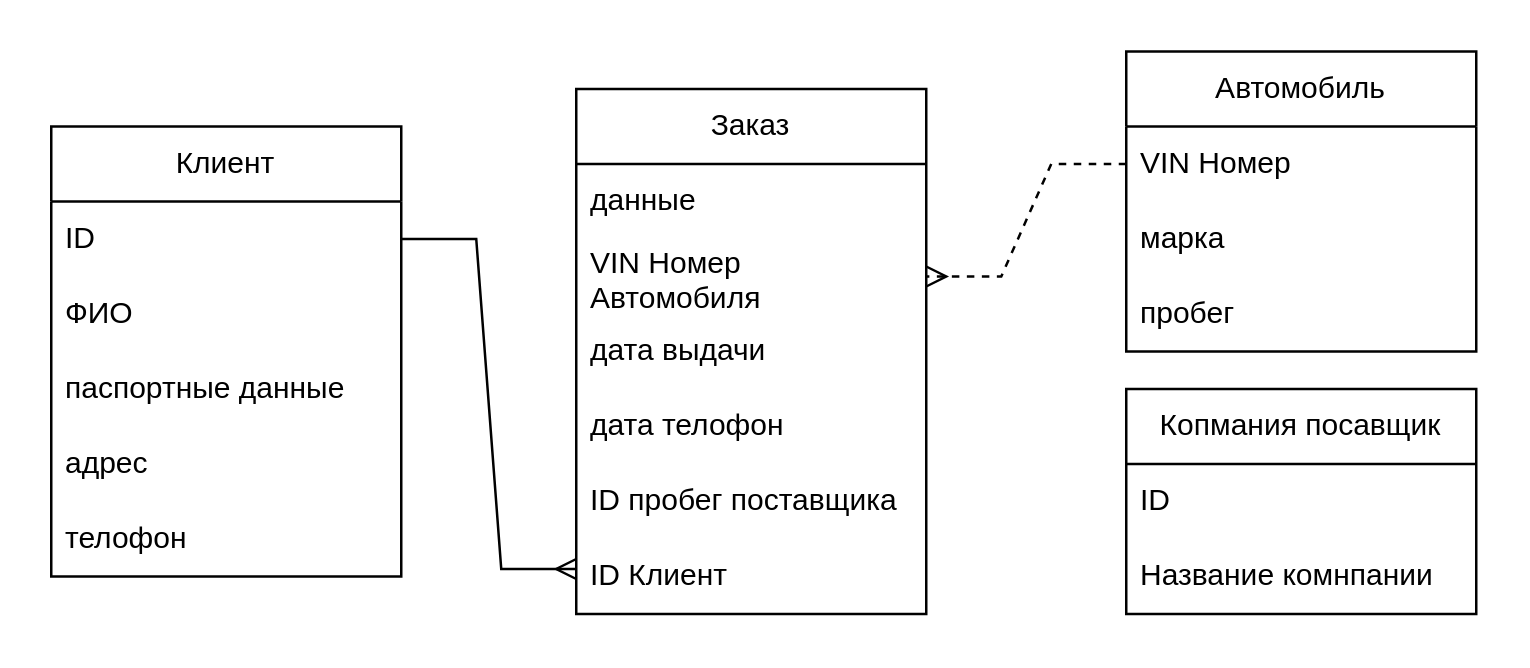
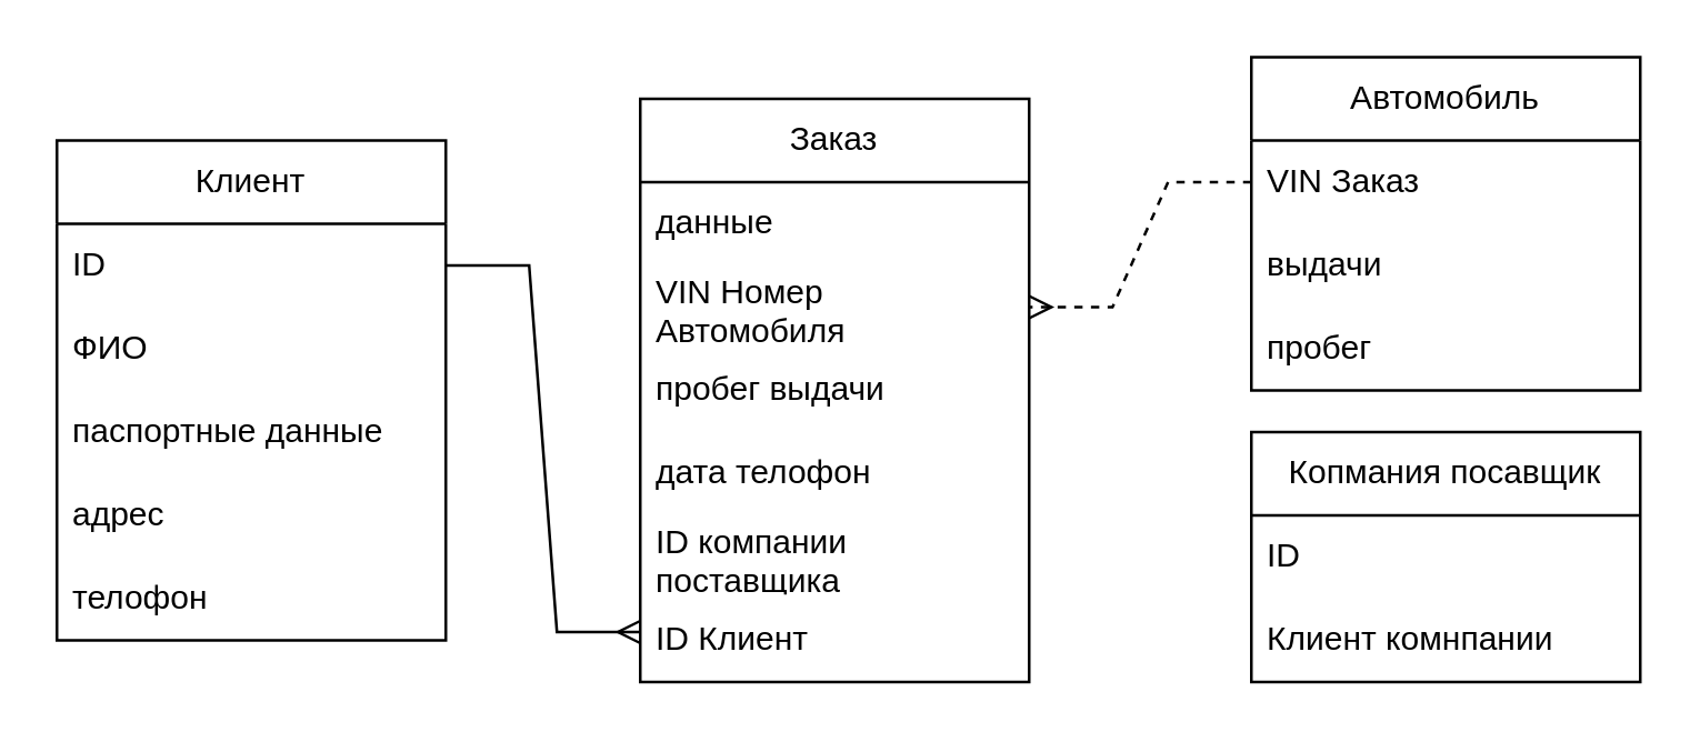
  <mxCell id="0" />
  <mxCell id="1" parent="0" />
  <mxCell id="2" value="Клиент" style="swimlane;fontStyle=0;childLayout=stackLayout;horizontal=1;startSize=30;horizontalStack=0;resizeParent=1;resizeParentMax=0;resizeLast=0;collapsible=1;marginBottom=0;whiteSpace=wrap;html=1;" parent="1" vertex="1"><mxGeometry x="20" y="50" width="140" height="180" as="geometry" /></mxCell>
  <mxCell id="3" value="ID" style="text;strokeColor=none;fillColor=none;align=left;verticalAlign=middle;spacingLeft=4;spacingRight=4;overflow=hidden;points=[[0,0.5],[1,0.5]];portConstraint=eastwest;rotatable=0;whiteSpace=wrap;html=1;" vertex="1" parent="2"><mxGeometry y="30" width="140" height="30" as="geometry" /></mxCell>
  <mxCell id="4" value="ФИО" style="text;strokeColor=none;fillColor=none;align=left;verticalAlign=middle;spacingLeft=4;spacingRight=4;overflow=hidden;points=[[0,0.5],[1,0.5]];portConstraint=eastwest;rotatable=0;whiteSpace=wrap;html=1;" parent="2" vertex="1"><mxGeometry y="60" width="140" height="30" as="geometry" /></mxCell>
  <mxCell id="5" value="паспортные данные" style="text;strokeColor=none;fillColor=none;align=left;verticalAlign=middle;spacingLeft=4;spacingRight=4;overflow=hidden;points=[[0,0.5],[1,0.5]];portConstraint=eastwest;rotatable=0;whiteSpace=wrap;html=1;" parent="2" vertex="1"><mxGeometry y="90" width="140" height="30" as="geometry" /></mxCell>
  <mxCell id="6" value="адрес" style="text;strokeColor=none;fillColor=none;align=left;verticalAlign=middle;spacingLeft=4;spacingRight=4;overflow=hidden;points=[[0,0.5],[1,0.5]];portConstraint=eastwest;rotatable=0;whiteSpace=wrap;html=1;" parent="2" vertex="1"><mxGeometry y="120" width="140" height="30" as="geometry" /></mxCell>
  <mxCell id="7" value="телофон" style="text;strokeColor=none;fillColor=none;align=left;verticalAlign=middle;spacingLeft=4;spacingRight=4;overflow=hidden;points=[[0,0.5],[1,0.5]];portConstraint=eastwest;rotatable=0;whiteSpace=wrap;html=1;" parent="2" vertex="1"><mxGeometry y="150" width="140" height="30" as="geometry" /></mxCell>
  <mxCell id="8" value="Заказ" style="swimlane;fontStyle=0;childLayout=stackLayout;horizontal=1;startSize=30;horizontalStack=0;resizeParent=1;resizeParentMax=0;resizeLast=0;collapsible=1;marginBottom=0;whiteSpace=wrap;html=1;" parent="1" vertex="1"><mxGeometry x="230" y="35" width="140" height="210" as="geometry" /></mxCell>
  <mxCell id="9" value="данные" style="text;strokeColor=none;fillColor=none;align=left;verticalAlign=middle;spacingLeft=4;spacingRight=4;overflow=hidden;points=[[0,0.5],[1,0.5]];portConstraint=eastwest;rotatable=0;whiteSpace=wrap;html=1;" parent="8" vertex="1"><mxGeometry y="30" width="140" height="30" as="geometry" /></mxCell>
  <mxCell id="10" value="VIN Номер Автомобиля" style="text;strokeColor=none;fillColor=none;align=left;verticalAlign=middle;spacingLeft=4;spacingRight=4;overflow=hidden;points=[[0,0.5],[1,0.5]];portConstraint=eastwest;rotatable=0;whiteSpace=wrap;html=1;" parent="8" vertex="1"><mxGeometry y="60" width="140" height="30" as="geometry" /></mxCell>
- <mxCell id="11" value="дата выдачи" style="text;strokeColor=none;fillColor=none;align=left;verticalAlign=middle;spacingLeft=4;spacingRight=4;overflow=hidden;points=[[0,0.5],[1,0.5]];portConstraint=eastwest;rotatable=0;whiteSpace=wrap;html=1;" parent="8" vertex="1"><mxGeometry y="90" width="140" height="30" as="geometry" /></mxCell>
+ <mxCell id="11" value="пробег выдачи" style="text;strokeColor=none;fillColor=none;align=left;verticalAlign=middle;spacingLeft=4;spacingRight=4;overflow=hidden;points=[[0,0.5],[1,0.5]];portConstraint=eastwest;rotatable=0;whiteSpace=wrap;html=1;" parent="8" vertex="1"><mxGeometry y="90" width="140" height="30" as="geometry" /></mxCell>
  <mxCell id="12" value="дата телофон" style="text;strokeColor=none;fillColor=none;align=left;verticalAlign=middle;spacingLeft=4;spacingRight=4;overflow=hidden;points=[[0,0.5],[1,0.5]];portConstraint=eastwest;rotatable=0;whiteSpace=wrap;html=1;" parent="8" vertex="1"><mxGeometry y="120" width="140" height="30" as="geometry" /></mxCell>
- <mxCell id="13" value="ID пробег поставщика" style="text;strokeColor=none;fillColor=none;align=left;verticalAlign=middle;spacingLeft=4;spacingRight=4;overflow=hidden;points=[[0,0.5],[1,0.5]];portConstraint=eastwest;rotatable=0;whiteSpace=wrap;html=1;" parent="8" vertex="1"><mxGeometry y="150" width="140" height="30" as="geometry" /></mxCell>
+ <mxCell id="13" value="ID компании поставщика" style="text;strokeColor=none;fillColor=none;align=left;verticalAlign=middle;spacingLeft=4;spacingRight=4;overflow=hidden;points=[[0,0.5],[1,0.5]];portConstraint=eastwest;rotatable=0;whiteSpace=wrap;html=1;" parent="8" vertex="1"><mxGeometry y="150" width="140" height="30" as="geometry" /></mxCell>
  <mxCell id="14" value="ID Клиент" style="text;strokeColor=none;fillColor=none;align=left;verticalAlign=middle;spacingLeft=4;spacingRight=4;overflow=hidden;points=[[0,0.5],[1,0.5]];portConstraint=eastwest;rotatable=0;whiteSpace=wrap;html=1;" parent="8" vertex="1"><mxGeometry y="180" width="140" height="30" as="geometry" /></mxCell>
  <mxCell id="15" value="Автомобиль" style="swimlane;fontStyle=0;childLayout=stackLayout;horizontal=1;startSize=30;horizontalStack=0;resizeParent=1;resizeParentMax=0;resizeLast=0;collapsible=1;marginBottom=0;whiteSpace=wrap;html=1;" parent="1" vertex="1"><mxGeometry x="450" y="20" width="140" height="120" as="geometry" /></mxCell>
- <mxCell id="16" value="VIN Номер" style="text;strokeColor=none;fillColor=none;align=left;verticalAlign=middle;spacingLeft=4;spacingRight=4;overflow=hidden;points=[[0,0.5],[1,0.5]];portConstraint=eastwest;rotatable=0;whiteSpace=wrap;html=1;" parent="15" vertex="1"><mxGeometry y="30" width="140" height="30" as="geometry" /></mxCell>
- <mxCell id="17" value="марка" style="text;strokeColor=none;fillColor=none;align=left;verticalAlign=middle;spacingLeft=4;spacingRight=4;overflow=hidden;points=[[0,0.5],[1,0.5]];portConstraint=eastwest;rotatable=0;whiteSpace=wrap;html=1;" parent="15" vertex="1"><mxGeometry y="60" width="140" height="30" as="geometry" /></mxCell>
+ <mxCell id="16" value="VIN Заказ" style="text;strokeColor=none;fillColor=none;align=left;verticalAlign=middle;spacingLeft=4;spacingRight=4;overflow=hidden;points=[[0,0.5],[1,0.5]];portConstraint=eastwest;rotatable=0;whiteSpace=wrap;html=1;" parent="15" vertex="1"><mxGeometry y="30" width="140" height="30" as="geometry" /></mxCell>
+ <mxCell id="17" value="выдачи" style="text;strokeColor=none;fillColor=none;align=left;verticalAlign=middle;spacingLeft=4;spacingRight=4;overflow=hidden;points=[[0,0.5],[1,0.5]];portConstraint=eastwest;rotatable=0;whiteSpace=wrap;html=1;" parent="15" vertex="1"><mxGeometry y="60" width="140" height="30" as="geometry" /></mxCell>
  <mxCell id="18" value="пробег" style="text;strokeColor=none;fillColor=none;align=left;verticalAlign=middle;spacingLeft=4;spacingRight=4;overflow=hidden;points=[[0,0.5],[1,0.5]];portConstraint=eastwest;rotatable=0;whiteSpace=wrap;html=1;" parent="15" vertex="1"><mxGeometry y="90" width="140" height="30" as="geometry" /></mxCell>
  <mxCell id="19" value="Копмания посавщик" style="swimlane;fontStyle=0;childLayout=stackLayout;horizontal=1;startSize=30;horizontalStack=0;resizeParent=1;resizeParentMax=0;resizeLast=0;collapsible=1;marginBottom=0;whiteSpace=wrap;html=1;" parent="1" vertex="1"><mxGeometry x="450" y="155" width="140" height="90" as="geometry" /></mxCell>
  <mxCell id="20" value="ID" style="text;strokeColor=none;fillColor=none;align=left;verticalAlign=middle;spacingLeft=4;spacingRight=4;overflow=hidden;points=[[0,0.5],[1,0.5]];portConstraint=eastwest;rotatable=0;whiteSpace=wrap;html=1;" vertex="1" parent="19"><mxGeometry y="30" width="140" height="30" as="geometry" /></mxCell>
- <mxCell id="21" value="Название комнпании" style="text;strokeColor=none;fillColor=none;align=left;verticalAlign=middle;spacingLeft=4;spacingRight=4;overflow=hidden;points=[[0,0.5],[1,0.5]];portConstraint=eastwest;rotatable=0;whiteSpace=wrap;html=1;" parent="19" vertex="1"><mxGeometry y="60" width="140" height="30" as="geometry" /></mxCell>
+ <mxCell id="21" value="Клиент комнпании" style="text;strokeColor=none;fillColor=none;align=left;verticalAlign=middle;spacingLeft=4;spacingRight=4;overflow=hidden;points=[[0,0.5],[1,0.5]];portConstraint=eastwest;rotatable=0;whiteSpace=wrap;html=1;" parent="19" vertex="1"><mxGeometry y="60" width="140" height="30" as="geometry" /></mxCell>
  <mxCell id="22" value="" style="edgeStyle=entityRelationEdgeStyle;fontSize=12;html=1;endArrow=ERmany;rounded=0;exitX=1;exitY=0.5;exitDx=0;exitDy=0;entryX=0.001;entryY=0.095;entryDx=0;entryDy=0;entryPerimeter=0;" parent="1" source="3" edge="1"><mxGeometry width="100" height="100" relative="1" as="geometry"><mxPoint x="141.82" y="284.6" as="sourcePoint" /><mxPoint x="230" y="227" as="targetPoint" /><Array as="points"><mxPoint x="359.86" y="77.05" /><mxPoint x="299.86" y="97.05" /><mxPoint x="309.86" y="157.05" /><mxPoint x="329.86" y="147.05" /><mxPoint x="379.86" y="27.05" /><mxPoint x="379.86" y="167.05" /></Array></mxGeometry></mxCell>
  <mxCell id="23" value="" style="edgeStyle=entityRelationEdgeStyle;fontSize=12;html=1;endArrow=ERmany;rounded=0;entryX=1;entryY=0.5;entryDx=0;entryDy=0;exitX=0;exitY=0.5;exitDx=0;exitDy=0;dashed=1;" parent="1" source="16" target="10" edge="1"><mxGeometry width="100" height="100" relative="1" as="geometry"><mxPoint x="400" y="15" as="sourcePoint" /><mxPoint x="500" y="-85" as="targetPoint" /></mxGeometry></mxCell>
